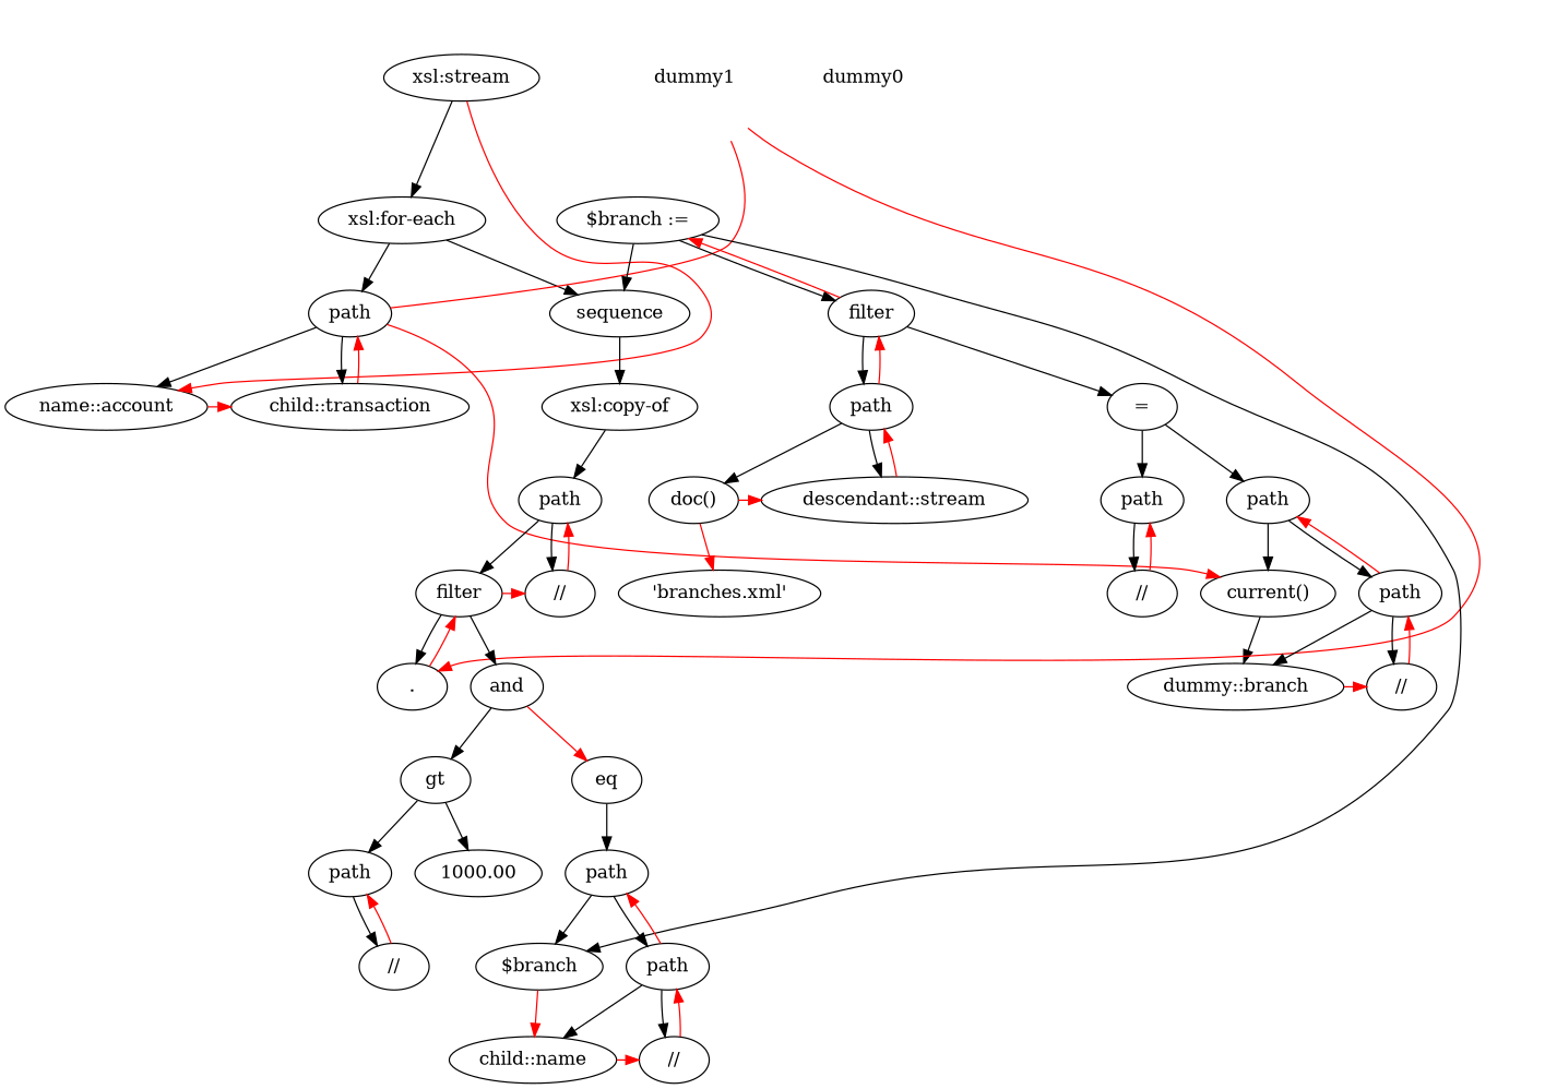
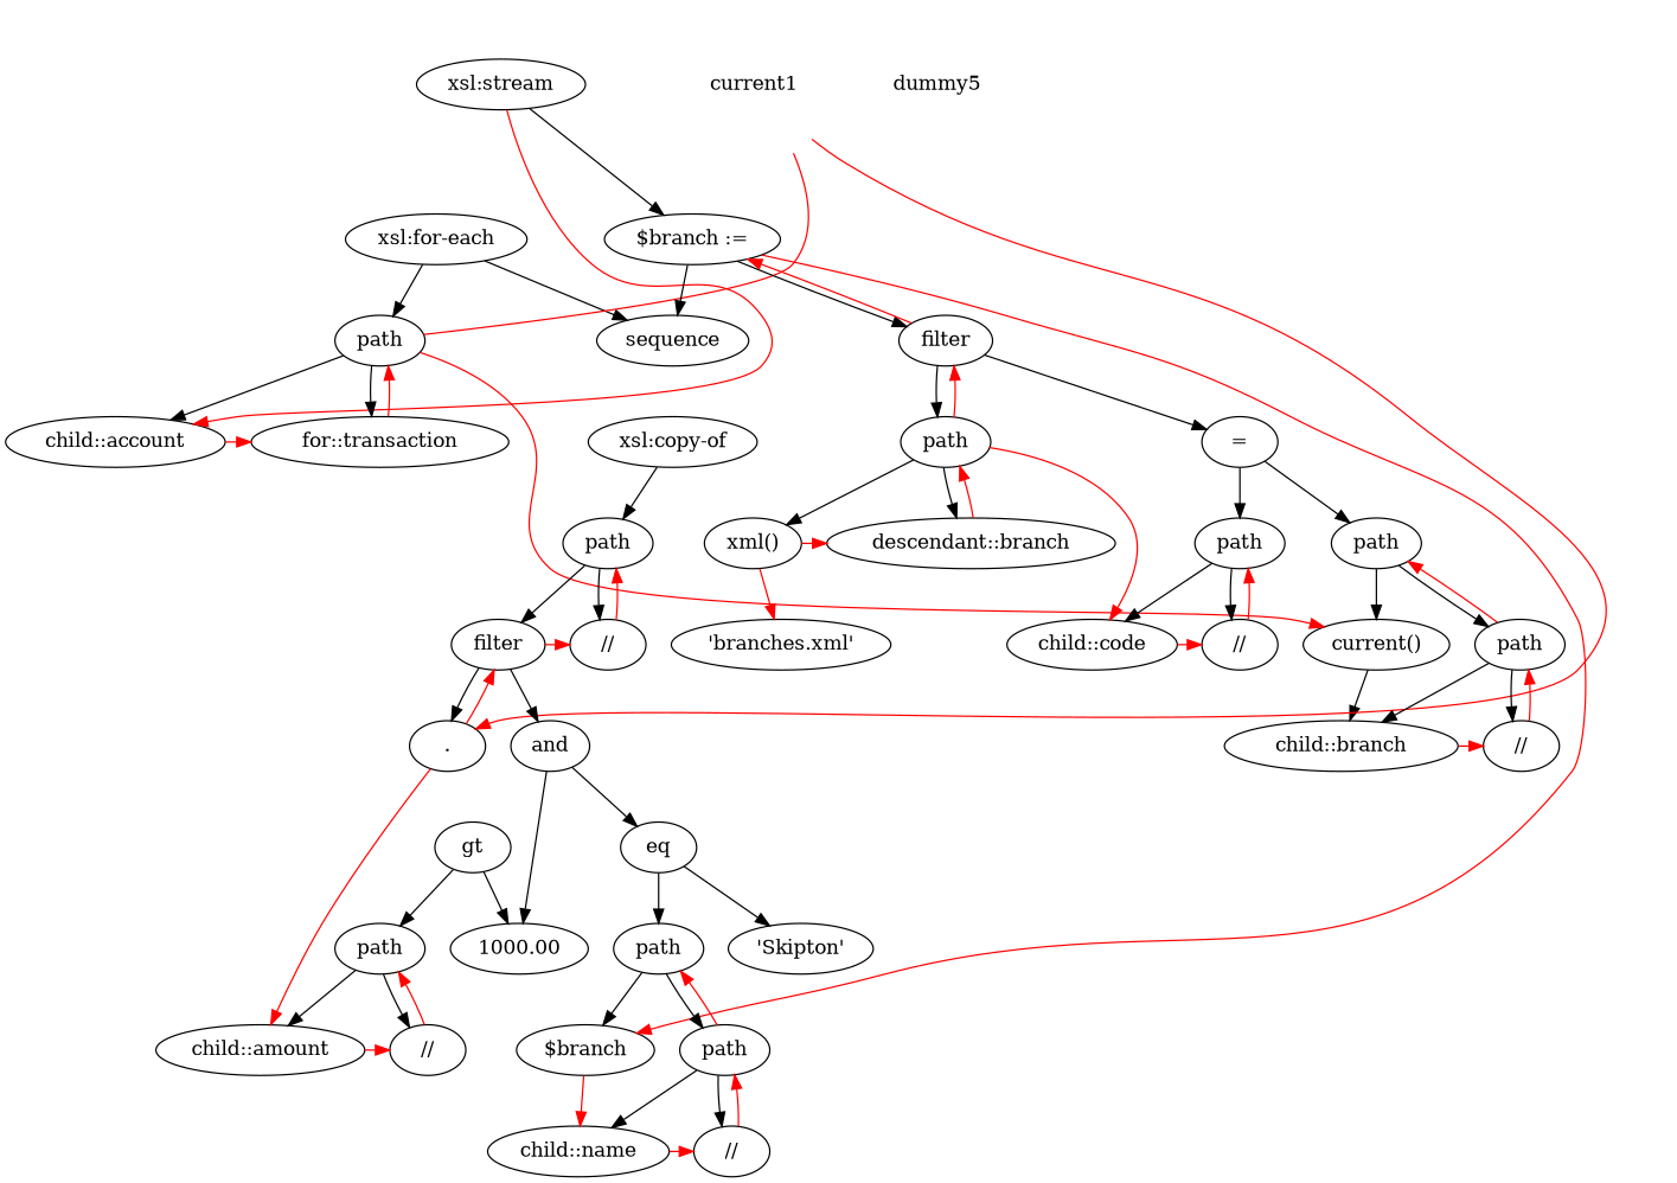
  digraph {
    compound=true
    n1 [label="xsl:stream"]
    n2 [label="xsl:for-each"]
-   n3 [label="name::account"]
+   n3 [label="child::account"]
    n4 [label=path]
    n5 [label=sequence]
-   n6 [label="child::transaction"]
+   n6 [label="for::transaction"]
    n7 [label="current()"]
-   dummy1 [color=white height=0.02 shape=circle width=0.02]
+   dummy1 [color=white height=0.02 shape=circle width=0.02 label=current1]
    n9 [label="xsl:copy-of"]
-   n10 [label="dummy::branch"]
+   n10 [label="child::branch"]
    n11 [label="."]
    n12 [label="$branch :="]
    n13 [label=filter]
    n14 [label="$branch"]
    n15 [label=path]
    n16 [label=path]
    n17 [label="="]
    n18 [label="child::name"]
-   n19 [label="doc()"]
-   n20 [label="descendant::stream"]
+   n19 [label="xml()"]
+   n20 [label="descendant::branch"]
+   n21 [label="child::code"]
    n22 [label=path]
    n23 [label=path]
    n24 [label="'branches.xml'"]
    n25 [label="//"]
    n26 [label=path]
    n27 [label="//"]
    n28 [label=filter]
    n29 [label="//"]
    n30 [label=and]
+   n31 [label="child::amount"]
    n32 [label=gt]
    n33 [label=eq]
    n34 [label="//"]
    n35 [label=path]
    n36 [label=1000.00]
    n37 [label=path]
+   n38 [label="'Skipton'"]
    n39 [label=path]
    n40 [label="//"]
-   dummy0 [color=white height=0.02 shape=circle width=0.02]
-   n1 -> n2
+   dummy0 [color=white height=0.02 shape=circle width=0.02 label=dummy5]
+   n1 -> n12
    n1 -> n3 [color=red constraint=false]
    n2 -> n4
    n2 -> n5
    n3 -> n6 [color=red constraint=false]
    n4 -> n3
    n4 -> n6
    n4 -> n7 [color=red constraint=false]
    n4 -> dummy1 [arrowhead=none color=red constraint=false]
-   n5 -> n9
    n6 -> n4 [color=red constraint=false]
    n7 -> n10 [color=black constraint=false]
    dummy1 -> n11 [color=red constraint=false]
    n9 -> n15
    n10 -> n27 [color=red constraint=false]
    n11 -> n28 [color=red constraint=false]
+   n11 -> n31 [color=red constraint=false]
    n12 -> n5
    n12 -> n13
-   n12 -> n14 [color=black constraint=false]
+   n12 -> n14 [color=red constraint=false]
    n13 -> n12 [color=red constraint=false]
    n13 -> n16
    n13 -> n17
    n14 -> n18 [color=red constraint=false]
    n15 -> n28
    n15 -> n29
    n16 -> n13 [color=red constraint=false]
    n16 -> n19
    n16 -> n20
+   n16 -> n21 [color=red constraint=false]
    n17 -> n22
    n17 -> n23
    n18 -> n40 [color=red constraint=false]
    n19 -> n20 [color=red constraint=false]
    n19 -> n24 [color=red]
    n20 -> n16 [color=red constraint=false]
+   n21 -> n25 [color=red constraint=false]
+   n22 -> n21
    n22 -> n25
    n23 -> n7
    n23 -> n26
    n25 -> n22 [color=red constraint=false]
    n26 -> n10
    n26 -> n23 [color=red constraint=false]
    n26 -> n27
    n27 -> n26 [color=red constraint=false]
    n28 -> n11
    n28 -> n29 [color=red constraint=false]
    n28 -> n30
    n29 -> n15 [color=red constraint=false]
-   n30 -> n32
-   n30 -> n33 [color=red]
+   n30 -> n36
+   n30 -> n33
+   n31 -> n34 [color=red constraint=false]
    n32 -> n35
    n32 -> n36
    n33 -> n37
+   n33 -> n38
    n34 -> n35 [color=red constraint=false]
+   n35 -> n31
    n35 -> n34
    n37 -> n14
    n37 -> n39
    n39 -> n18
    n39 -> n37 [color=red constraint=false]
    n39 -> n40
    n40 -> n39 [color=red constraint=false]
  }
